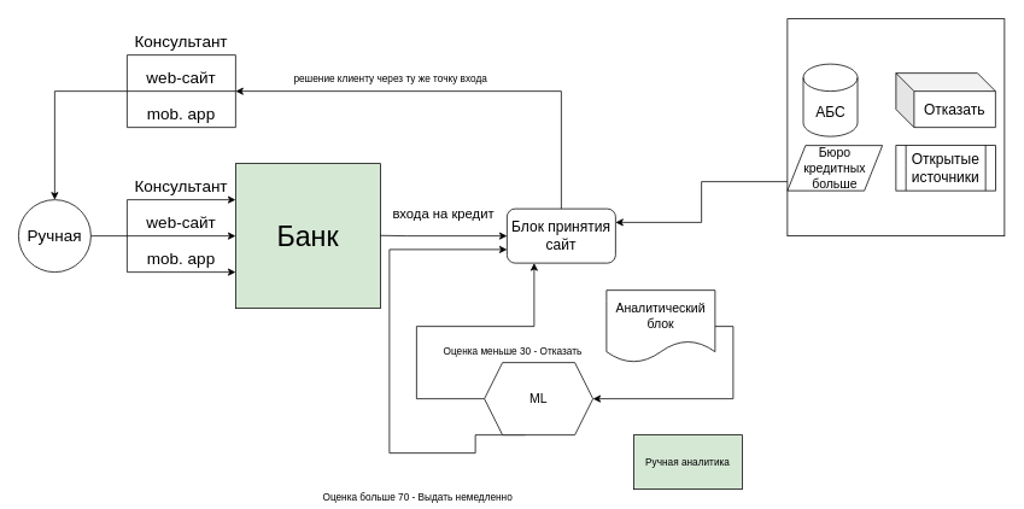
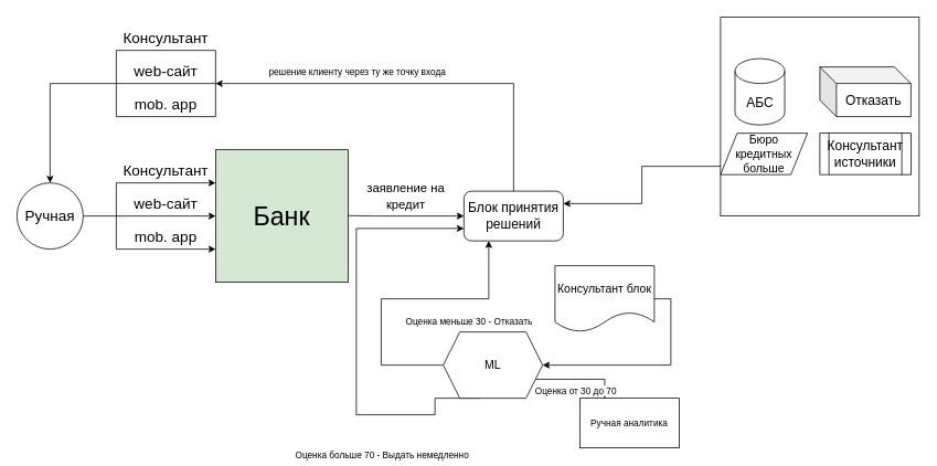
  <mxCell id="0" />
  <mxCell id="1" parent="0" />
  <mxCell id="2" value="Ручная" style="ellipse;whiteSpace=wrap;html=1;aspect=fixed;fontSize=18;" vertex="1" parent="1"><mxGeometry x="20" y="220" width="80" height="80" as="geometry" /></mxCell>
  <mxCell id="3" value="Банк" style="whiteSpace=wrap;html=1;aspect=fixed;fontSize=31;fillColor=#d5e8d4;" vertex="1" parent="1"><mxGeometry x="260" y="180" width="160" height="160" as="geometry" /></mxCell>
  <mxCell id="4" value="" style="endArrow=classic;html=1;rounded=0;fontSize=31;entryX=0;entryY=0.5;entryDx=0;entryDy=0;" edge="1" parent="1" target="15"><mxGeometry width="50" height="50" relative="1" as="geometry"><mxPoint x="420" y="259.5" as="sourcePoint" /><mxPoint x="500" y="259.5" as="targetPoint" /><Array as="points"><mxPoint x="450" y="260" /></Array></mxGeometry></mxCell>
  <mxCell id="5" value="" style="endArrow=none;html=1;rounded=0;fontSize=31;" edge="1" parent="1"><mxGeometry width="50" height="50" relative="1" as="geometry"><mxPoint x="100" y="260" as="sourcePoint" /><mxPoint x="140" y="260" as="targetPoint" /></mxGeometry></mxCell>
  <mxCell id="6" value="" style="endArrow=none;html=1;rounded=0;fontSize=31;" edge="1" parent="1"><mxGeometry width="50" height="50" relative="1" as="geometry"><mxPoint x="140" y="300" as="sourcePoint" /><mxPoint x="140" y="220" as="targetPoint" /></mxGeometry></mxCell>
  <mxCell id="7" value="" style="endArrow=classic;html=1;rounded=0;fontSize=31;entryX=0;entryY=0;entryDx=0;entryDy=0;" edge="1" parent="1"><mxGeometry width="50" height="50" relative="1" as="geometry"><mxPoint x="140" y="260" as="sourcePoint" /><mxPoint x="260" y="260" as="targetPoint" /></mxGeometry></mxCell>
  <mxCell id="8" value="" style="endArrow=classic;html=1;rounded=0;fontSize=31;entryX=0;entryY=0;entryDx=0;entryDy=0;" edge="1" parent="1"><mxGeometry width="50" height="50" relative="1" as="geometry"><mxPoint x="140" y="300" as="sourcePoint" /><mxPoint x="260" y="300" as="targetPoint" /></mxGeometry></mxCell>
  <mxCell id="9" value="" style="endArrow=classic;html=1;rounded=0;fontSize=31;entryX=0;entryY=0;entryDx=0;entryDy=0;" edge="1" parent="1"><mxGeometry width="50" height="50" relative="1" as="geometry"><mxPoint x="140" y="220" as="sourcePoint" /><mxPoint x="260" y="220" as="targetPoint" /></mxGeometry></mxCell>
  <mxCell id="10" value="Консультант" style="text;html=1;strokeColor=none;fillColor=none;align=center;verticalAlign=middle;whiteSpace=wrap;rounded=0;fontSize=18;" vertex="1" parent="1"><mxGeometry x="170" y="190" width="60" height="30" as="geometry" /></mxCell>
  <mxCell id="11" value="web-сайт" style="text;html=1;strokeColor=none;fillColor=none;align=center;verticalAlign=middle;whiteSpace=wrap;rounded=0;fontSize=18;" vertex="1" parent="1"><mxGeometry x="160" y="230" width="80" height="30" as="geometry" /></mxCell>
  <mxCell id="12" value="mob. app" style="text;html=1;strokeColor=none;fillColor=none;align=center;verticalAlign=middle;whiteSpace=wrap;rounded=0;fontSize=18;" vertex="1" parent="1"><mxGeometry x="160" y="270" width="80" height="30" as="geometry" /></mxCell>
  <mxCell id="13" style="edgeStyle=orthogonalEdgeStyle;rounded=0;orthogonalLoop=1;jettySize=auto;html=1;exitX=0.5;exitY=0;exitDx=0;exitDy=0;fontSize=11;" edge="1" parent="1" source="15"><mxGeometry relative="1" as="geometry"><mxPoint x="260" y="100" as="targetPoint" /><Array as="points"><mxPoint x="620" y="100" /></Array></mxGeometry></mxCell>
  <mxCell id="14" value="решение клиенту через ту же точку входа" style="edgeLabel;html=1;align=center;verticalAlign=middle;resizable=0;points=[];fontSize=11;" vertex="1" connectable="0" parent="13"><mxGeometry x="0.345" y="1" relative="1" as="geometry"><mxPoint x="10" y="-16" as="offset" /></mxGeometry></mxCell>
- <mxCell id="15" value="Блок принятия сайт" style="rounded=1;whiteSpace=wrap;html=1;fontSize=16;" vertex="1" parent="1"><mxGeometry x="560" y="230" width="120" height="60" as="geometry" /></mxCell>
- <mxCell id="16" value="&lt;span style=&quot;font-size: 15px&quot;&gt;входа на кредит&lt;/span&gt;" style="text;html=1;strokeColor=none;fillColor=none;align=center;verticalAlign=middle;whiteSpace=wrap;rounded=0;fontSize=16;" vertex="1" parent="1"><mxGeometry x="420" y="220" width="140" height="30" as="geometry" /></mxCell>
+ <mxCell id="15" value="Блок принятия решений" style="rounded=1;whiteSpace=wrap;html=1;fontSize=16;" vertex="1" parent="1"><mxGeometry x="560" y="230" width="120" height="60" as="geometry" /></mxCell>
+ <mxCell id="16" value="&lt;span style=&quot;font-size: 15px&quot;&gt;заявление на кредит&lt;/span&gt;" style="text;html=1;strokeColor=none;fillColor=none;align=center;verticalAlign=middle;whiteSpace=wrap;rounded=0;fontSize=16;" vertex="1" parent="1"><mxGeometry x="420" y="220" width="140" height="30" as="geometry" /></mxCell>
  <mxCell id="17" value="АБС" style="shape=cylinder3;whiteSpace=wrap;html=1;boundedLbl=1;backgroundOutline=1;size=15;fontSize=16;" vertex="1" parent="1"><mxGeometry x="887.5" y="70" width="60" height="80" as="geometry" /></mxCell>
  <mxCell id="18" value="Отказать" style="shape=cube;whiteSpace=wrap;html=1;boundedLbl=1;backgroundOutline=1;darkOpacity=0.05;darkOpacity2=0.1;fontSize=16;" vertex="1" parent="1"><mxGeometry x="990" y="80" width="110" height="60" as="geometry" /></mxCell>
- <mxCell id="19" value="Открытые источники" style="shape=process;whiteSpace=wrap;html=1;backgroundOutline=1;fontSize=16;" vertex="1" parent="1"><mxGeometry x="990" y="160" width="110" height="50" as="geometry" /></mxCell>
+ <mxCell id="19" value="Консультант источники" style="shape=process;whiteSpace=wrap;html=1;backgroundOutline=1;fontSize=16;" vertex="1" parent="1"><mxGeometry x="990" y="160" width="110" height="50" as="geometry" /></mxCell>
  <mxCell id="20" value="Бюро кредитных больше" style="shape=parallelogram;perimeter=parallelogramPerimeter;whiteSpace=wrap;html=1;fixedSize=1;fontSize=14;" vertex="1" parent="1"><mxGeometry x="870" y="160" width="105" height="50" as="geometry" /></mxCell>
  <mxCell id="21" style="edgeStyle=orthogonalEdgeStyle;rounded=0;orthogonalLoop=1;jettySize=auto;html=1;exitX=1;exitY=0.5;exitDx=0;exitDy=0;entryX=1;entryY=0.5;entryDx=0;entryDy=0;fontSize=14;" edge="1" parent="1" source="22" target="29"><mxGeometry relative="1" as="geometry" /></mxCell>
- <mxCell id="22" value="Аналитический блок" style="shape=document;whiteSpace=wrap;html=1;boundedLbl=1;fontSize=14;" vertex="1" parent="1"><mxGeometry x="670" y="320" width="120" height="80" as="geometry" /></mxCell>
+ <mxCell id="22" value="Консультант блок" style="shape=document;whiteSpace=wrap;html=1;boundedLbl=1;fontSize=14;" vertex="1" parent="1"><mxGeometry x="670" y="320" width="120" height="80" as="geometry" /></mxCell>
  <mxCell id="23" style="edgeStyle=orthogonalEdgeStyle;rounded=0;orthogonalLoop=1;jettySize=auto;html=1;exitX=0.375;exitY=1;exitDx=0;exitDy=0;entryX=0;entryY=0.75;entryDx=0;entryDy=0;fontSize=14;" edge="1" parent="1" source="29" target="15"><mxGeometry relative="1" as="geometry"><Array as="points"><mxPoint x="525" y="500" /><mxPoint x="430" y="500" /><mxPoint x="430" y="275" /></Array></mxGeometry></mxCell>
  <mxCell id="24" value="Оценка меньше 30 - Отказать" style="edgeLabel;html=1;align=center;verticalAlign=middle;resizable=0;points=[];fontSize=11;" vertex="1" connectable="0" parent="23"><mxGeometry x="-0.443" y="1" relative="1" as="geometry"><mxPoint x="111" y="-114" as="offset" /></mxGeometry></mxCell>
  <mxCell id="25" style="edgeStyle=orthogonalEdgeStyle;rounded=0;orthogonalLoop=1;jettySize=auto;html=1;exitX=0;exitY=0.5;exitDx=0;exitDy=0;entryX=0.25;entryY=1;entryDx=0;entryDy=0;fontSize=14;" edge="1" parent="1" source="29" target="15"><mxGeometry relative="1" as="geometry"><Array as="points"><mxPoint x="460" y="440" /><mxPoint x="460" y="360" /><mxPoint x="590" y="360" /></Array></mxGeometry></mxCell>
  <mxCell id="26" value="Оценка больше 70 - Выдать немедленно" style="edgeLabel;html=1;align=center;verticalAlign=middle;resizable=0;points=[];fontSize=11;" vertex="1" connectable="0" parent="25"><mxGeometry x="-0.41" y="1" relative="1" as="geometry"><mxPoint x="1" y="138" as="offset" /></mxGeometry></mxCell>
+ <mxCell id="27" style="edgeStyle=orthogonalEdgeStyle;rounded=0;orthogonalLoop=1;jettySize=auto;html=1;exitX=1;exitY=0.75;exitDx=0;exitDy=0;entryX=0.25;entryY=0;entryDx=0;entryDy=0;fontSize=11;" edge="1" parent="1" source="29" target="30"><mxGeometry relative="1" as="geometry" /></mxCell>
+ <mxCell id="28" value="Оценка от 30 до 70" style="edgeLabel;html=1;align=center;verticalAlign=middle;resizable=0;points=[];fontSize=11;" vertex="1" connectable="0" parent="27"><mxGeometry x="0.119" y="1" relative="1" as="geometry"><mxPoint x="-12" y="14" as="offset" /></mxGeometry></mxCell>
  <mxCell id="29" value="ML" style="shape=hexagon;perimeter=hexagonPerimeter2;whiteSpace=wrap;html=1;fixedSize=1;fontSize=14;" vertex="1" parent="1"><mxGeometry x="535" y="400" width="120" height="80" as="geometry" /></mxCell>
- <mxCell id="30" value="Ручная аналитика" style="rounded=0;whiteSpace=wrap;html=1;fontSize=11;fillColor=#d5e8d4;" vertex="1" parent="1"><mxGeometry x="700" y="480" width="120" height="60" as="geometry" /></mxCell>
+ <mxCell id="30" value="Ручная аналитика" style="rounded=0;whiteSpace=wrap;html=1;fontSize=11;" vertex="1" parent="1"><mxGeometry x="700" y="480" width="120" height="60" as="geometry" /></mxCell>
  <mxCell id="31" style="edgeStyle=orthogonalEdgeStyle;rounded=0;orthogonalLoop=1;jettySize=auto;html=1;exitX=0;exitY=0.75;exitDx=0;exitDy=0;entryX=1;entryY=0.25;entryDx=0;entryDy=0;fontSize=11;" edge="1" parent="1" source="32" target="15"><mxGeometry relative="1" as="geometry" /></mxCell>
  <mxCell id="32" value="" style="html=1;aspect=fixed;fontSize=11;whiteSpace=wrap;verticalAlign=middle;fillColor=none;" vertex="1" parent="1"><mxGeometry x="870" y="20" width="240" height="240" as="geometry" /></mxCell>
  <mxCell id="33" value="" style="endArrow=none;html=1;rounded=0;fontSize=11;" edge="1" parent="1"><mxGeometry width="50" height="50" relative="1" as="geometry"><mxPoint x="140" y="140" as="sourcePoint" /><mxPoint x="140" y="60" as="targetPoint" /></mxGeometry></mxCell>
  <mxCell id="34" value="Консультант" style="text;html=1;strokeColor=none;fillColor=none;align=center;verticalAlign=middle;whiteSpace=wrap;rounded=0;fontSize=18;" vertex="1" parent="1"><mxGeometry x="170" y="30" width="60" height="30" as="geometry" /></mxCell>
  <mxCell id="35" value="web-сайт" style="text;html=1;strokeColor=none;fillColor=none;align=center;verticalAlign=middle;whiteSpace=wrap;rounded=0;fontSize=18;" vertex="1" parent="1"><mxGeometry x="160" y="70" width="80" height="30" as="geometry" /></mxCell>
  <mxCell id="36" value="mob. app" style="text;html=1;strokeColor=none;fillColor=none;align=center;verticalAlign=middle;whiteSpace=wrap;rounded=0;fontSize=18;" vertex="1" parent="1"><mxGeometry x="160" y="110" width="80" height="30" as="geometry" /></mxCell>
  <mxCell id="37" value="" style="endArrow=none;html=1;rounded=0;fontSize=11;" edge="1" parent="1"><mxGeometry width="50" height="50" relative="1" as="geometry"><mxPoint x="260" y="140" as="sourcePoint" /><mxPoint x="260" y="60" as="targetPoint" /></mxGeometry></mxCell>
  <mxCell id="38" value="" style="endArrow=none;html=1;rounded=0;fontSize=11;" edge="1" parent="1"><mxGeometry width="50" height="50" relative="1" as="geometry"><mxPoint x="140" y="60" as="sourcePoint" /><mxPoint x="260" y="60" as="targetPoint" /></mxGeometry></mxCell>
  <mxCell id="39" value="" style="endArrow=none;html=1;rounded=0;fontSize=11;" edge="1" parent="1"><mxGeometry width="50" height="50" relative="1" as="geometry"><mxPoint x="140" y="100" as="sourcePoint" /><mxPoint x="260" y="100" as="targetPoint" /></mxGeometry></mxCell>
  <mxCell id="40" value="" style="endArrow=none;html=1;rounded=0;fontSize=11;" edge="1" parent="1"><mxGeometry width="50" height="50" relative="1" as="geometry"><mxPoint x="140" y="140" as="sourcePoint" /><mxPoint x="260" y="140" as="targetPoint" /></mxGeometry></mxCell>
  <mxCell id="41" value="" style="endArrow=classic;html=1;rounded=0;fontSize=11;entryX=0.5;entryY=0;entryDx=0;entryDy=0;" edge="1" parent="1" target="2"><mxGeometry width="50" height="50" relative="1" as="geometry"><mxPoint x="140" y="100" as="sourcePoint" /><mxPoint x="70" y="60" as="targetPoint" /><Array as="points"><mxPoint x="60" y="100" /></Array></mxGeometry></mxCell>
